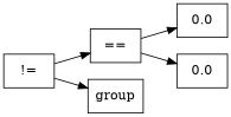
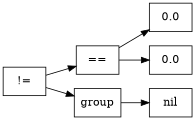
  digraph {
    rankdir=LR
    node [shape=box]
    n1 [label="!="]
    n2 [label="=="]
    n3 [label=group]
    n4 [label=0.0]
    n5 [label=0.0]
+   n6 [label=nil]
    n1 -> n2
    n1 -> n3
    n2 -> n4
    n2 -> n5
+   n3 -> n6
  }
